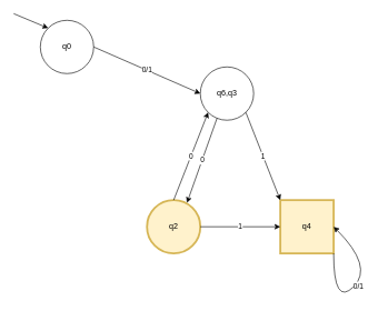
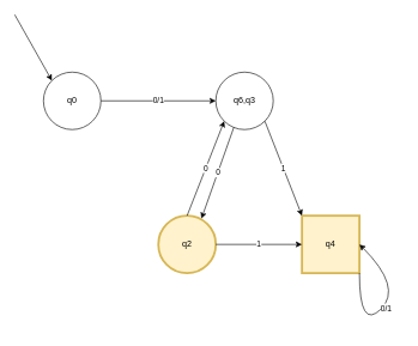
  <mxCell id="0" />
  <mxCell id="1" parent="0" />
  <mxCell id="2" value="q6,q3" style="ellipse;whiteSpace=wrap;html=1;aspect=fixed;" vertex="1" parent="1"><mxGeometry x="300" y="100" width="80" height="80" as="geometry" /></mxCell>
- <mxCell id="3" value="q0" style="ellipse;whiteSpace=wrap;html=1;aspect=fixed;" vertex="1" parent="1"><mxGeometry x="60" y="30" width="80" height="80" as="geometry" /></mxCell>
+ <mxCell id="3" value="q0" style="ellipse;whiteSpace=wrap;html=1;aspect=fixed;" vertex="1" parent="1"><mxGeometry x="60" y="100" width="80" height="80" as="geometry" /></mxCell>
  <mxCell id="4" value="q2" style="ellipse;whiteSpace=wrap;html=1;aspect=fixed;strokeWidth=3;fillColor=#fff2cc;strokeColor=#d6b656;" vertex="1" parent="1"><mxGeometry x="220" y="300" width="80" height="80" as="geometry" /></mxCell>
  <mxCell id="5" value="q4" style="whiteSpace=wrap;html=1;aspect=fixed;strokeWidth=3;fillColor=#fff2cc;strokeColor=#d6b656;rounded=0;" vertex="1" parent="1"><mxGeometry x="420" y="300" width="80" height="80" as="geometry" /></mxCell>
  <mxCell id="6" value="" style="endArrow=classic;html=1;entryX=0;entryY=0;entryDx=0;entryDy=0;" edge="1" parent="1" target="3"><mxGeometry width="50" height="50" relative="1" as="geometry"><mxPoint x="20" y="20" as="sourcePoint" /><mxPoint x="430" y="520" as="targetPoint" /></mxGeometry></mxCell>
  <mxCell id="7" value="0/1" style="endArrow=classic;html=1;exitX=1;exitY=0.5;exitDx=0;exitDy=0;entryX=0;entryY=0.5;entryDx=0;entryDy=0;" edge="1" parent="1" source="3" target="2"><mxGeometry width="50" height="50" relative="1" as="geometry"><mxPoint x="380" y="570" as="sourcePoint" /><mxPoint x="430" y="520" as="targetPoint" /></mxGeometry></mxCell>
  <mxCell id="8" value="0" style="endArrow=classic;html=1;entryX=0;entryY=1;entryDx=0;entryDy=0;exitX=0.5;exitY=0;exitDx=0;exitDy=0;" edge="1" parent="1" source="4" target="2"><mxGeometry width="50" height="50" relative="1" as="geometry"><mxPoint x="380" y="570" as="sourcePoint" /><mxPoint x="430" y="520" as="targetPoint" /></mxGeometry></mxCell>
  <mxCell id="9" value="0" style="endArrow=classic;html=1;entryX=0.75;entryY=0.05;entryDx=0;entryDy=0;entryPerimeter=0;exitX=0.313;exitY=0.963;exitDx=0;exitDy=0;exitPerimeter=0;" edge="1" parent="1" source="2" target="4"><mxGeometry width="50" height="50" relative="1" as="geometry"><mxPoint x="380" y="570" as="sourcePoint" /><mxPoint x="430" y="520" as="targetPoint" /></mxGeometry></mxCell>
  <mxCell id="10" value="1" style="endArrow=classic;html=1;entryX=0;entryY=0.5;entryDx=0;entryDy=0;exitX=1;exitY=0.5;exitDx=0;exitDy=0;" edge="1" parent="1" source="4" target="5"><mxGeometry width="50" height="50" relative="1" as="geometry"><mxPoint x="380" y="570" as="sourcePoint" /><mxPoint x="430" y="520" as="targetPoint" /></mxGeometry></mxCell>
  <mxCell id="11" value="1" style="endArrow=classic;html=1;exitX=1;exitY=1;exitDx=0;exitDy=0;entryX=0;entryY=0;entryDx=0;entryDy=0;" edge="1" parent="1" source="2" target="5"><mxGeometry width="50" height="50" relative="1" as="geometry"><mxPoint x="380" y="570" as="sourcePoint" /><mxPoint x="430" y="520" as="targetPoint" /></mxGeometry></mxCell>
  <mxCell id="12" value="" style="curved=1;endArrow=classic;html=1;exitX=1;exitY=1;exitDx=0;exitDy=0;entryX=1;entryY=0.5;entryDx=0;entryDy=0;" edge="1" parent="1" source="5" target="5"><mxGeometry width="50" height="50" relative="1" as="geometry"><mxPoint x="380" y="570" as="sourcePoint" /><mxPoint x="430" y="520" as="targetPoint" /><Array as="points"><mxPoint x="500" y="460" /><mxPoint x="560" y="400" /></Array></mxGeometry></mxCell>
  <mxCell id="13" value="0/1" style="edgeLabel;html=1;align=center;verticalAlign=middle;resizable=0;points=[];" vertex="1" connectable="0" parent="12"><mxGeometry x="0.029" y="-3" relative="1" as="geometry"><mxPoint as="offset" /></mxGeometry></mxCell>
